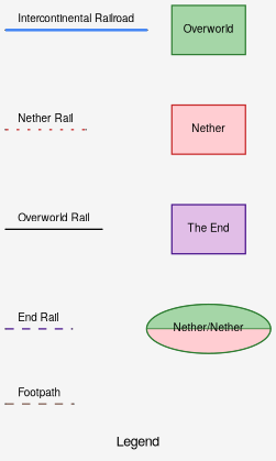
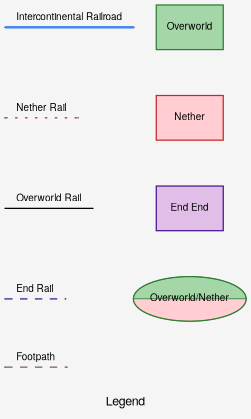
  digraph {
    bgcolor="#F5F5F5"
    fontcolor=black
    fontname="Helvetica,Arial,sans-serif"
    fontsize=10
    label=Legend
    style=rounded
    node [fontcolor=black fontname="Helvetica,Arial,sans-serif" fontsize=8 shape=point style=filled]
    edge [fontname="Helvetica,Arial,sans-serif" fontsize=8 style=invis]
    Rail_Key_Start [height=0 width=0]
    Rail_Key_End [height=0 width=0]
    Nether_Rail_Key_Start [height=0 width=0]
    Nether_Rail_Key_End [height=0 width=0]
    Overworld_Rail_Key_Start [height=0 width=0]
    Overworld_Rail_Key_End [height=0 width=0]
    End_Rail_Key_Start [height=0 width=0]
    End_Rail_Key_End [height=0 width=0]
    Footpath_Key_Start [height=0 width=0]
    Footpath_Key_End [height=0 width=0]
    n11 [color="#2E7D32" fillcolor="#A5D6A7" label=Overworld shape=box]
    n12 [color="#C62828" fillcolor="#FFCDD2" label=Nether shape=box]
-   n13 [color="#4A148C" fillcolor="#E1BEE7" label="The End" shape=box]
-   n14 [color="#2E7D32" fillcolor="#A5D6A7:#FFCDD2" label="Nether/Nether" shape=ellipse style=wedged]
+   n13 [color="#4A148C" fillcolor="#E1BEE7" label="End End" shape=box]
+   n14 [color="#2E7D32" fillcolor="#A5D6A7:#FFCDD2" label="Overworld/Nether" shape=ellipse style=wedged]
    subgraph sub_1 {
      rank=same
      Rail_Key_Start
      Rail_Key_End
    }
    subgraph sub_2 {
      rank=same
      Nether_Rail_Key_Start
      Nether_Rail_Key_End
    }
    subgraph sub_3 {
      rank=same
      Overworld_Rail_Key_Start
      Overworld_Rail_Key_End
    }
    subgraph sub_4 {
      rank=same
      End_Rail_Key_Start
      End_Rail_Key_End
    }
    subgraph sub_5 {
      rank=same
      Footpath_Key_Start
      Footpath_Key_End
    }
    Rail_Key_Start -> Rail_Key_End [color="#4285F4" dir=none label="Intercontinental Railroad" style=bold]
    Rail_Key_Start -> Nether_Rail_Key_Start
    Nether_Rail_Key_Start -> Nether_Rail_Key_End [color="#C62828" dir=none label="Nether Rail" style=dotted]
    Nether_Rail_Key_Start -> Overworld_Rail_Key_Start
    Overworld_Rail_Key_Start -> Overworld_Rail_Key_End [color=black dir=none label="Overworld Rail" style=""]
    Overworld_Rail_Key_Start -> End_Rail_Key_Start
    End_Rail_Key_Start -> End_Rail_Key_End [color="#4A148C" dir=none label="End Rail" style=dashed]
    End_Rail_Key_Start -> Footpath_Key_Start
    Footpath_Key_Start -> Footpath_Key_End [color="#795548" dir=none label=Footpath style=dashed]
    n11 -> n12
    n12 -> n13
    n13 -> n14
  }
